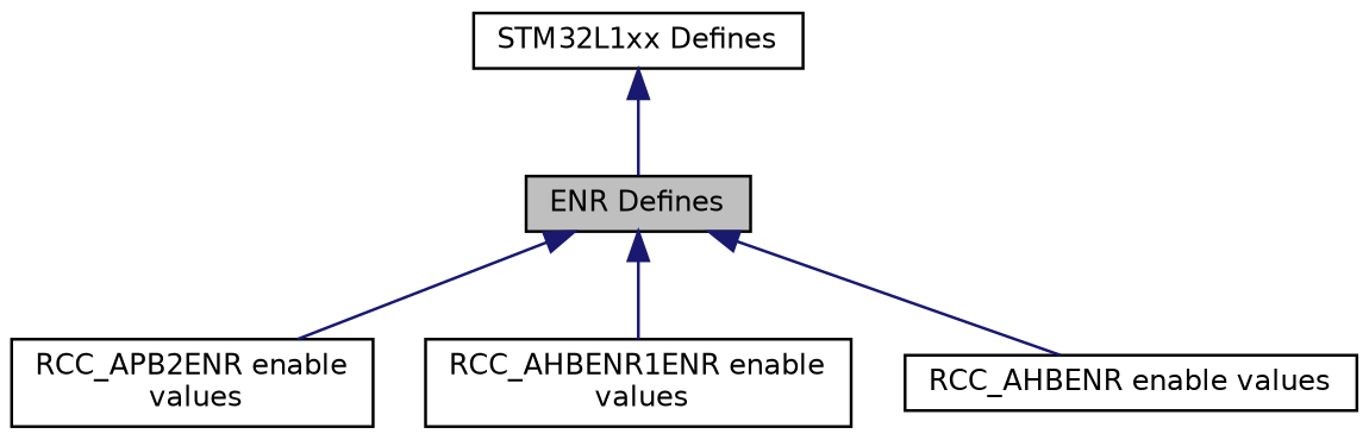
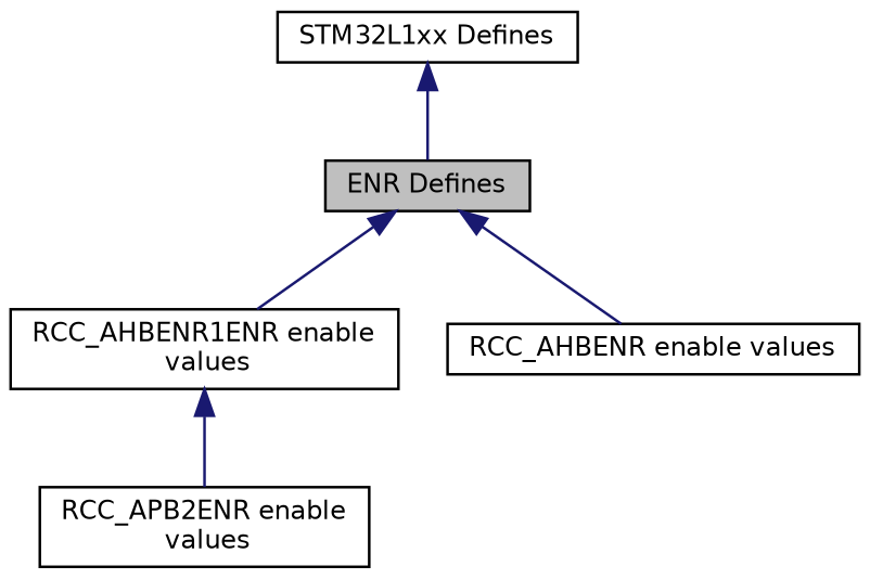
  digraph {
    rankdir=TB
    node [color=black fillcolor=white fontname=Helvetica fontsize=10 shape=record style=filled]
    edge [color=midnightblue dir=back fontname=Helvetica fontsize=10 labelfontname=Helvetica labelfontsize=10 shape=plaintext style=solid]
    n1 [height=0.2 label="RCC_APB2ENR enable\l values" width=0.4]
    n2 [height=0.2 label="RCC_AHBENR1ENR enable\l values" width=0.4]
    n3 [height=0.2 label="RCC_AHBENR enable values" width=0.4]
    n4 [height=0.2 label="STM32L1xx Defines" width=0.4]
    n5 [fillcolor=grey75 fontcolor=black height=0.2 label="ENR Defines" width=0.4]
    n4 -> n5
-   n5 -> n1
+   n2 -> n1
    n5 -> n2
    n5 -> n3
  }
